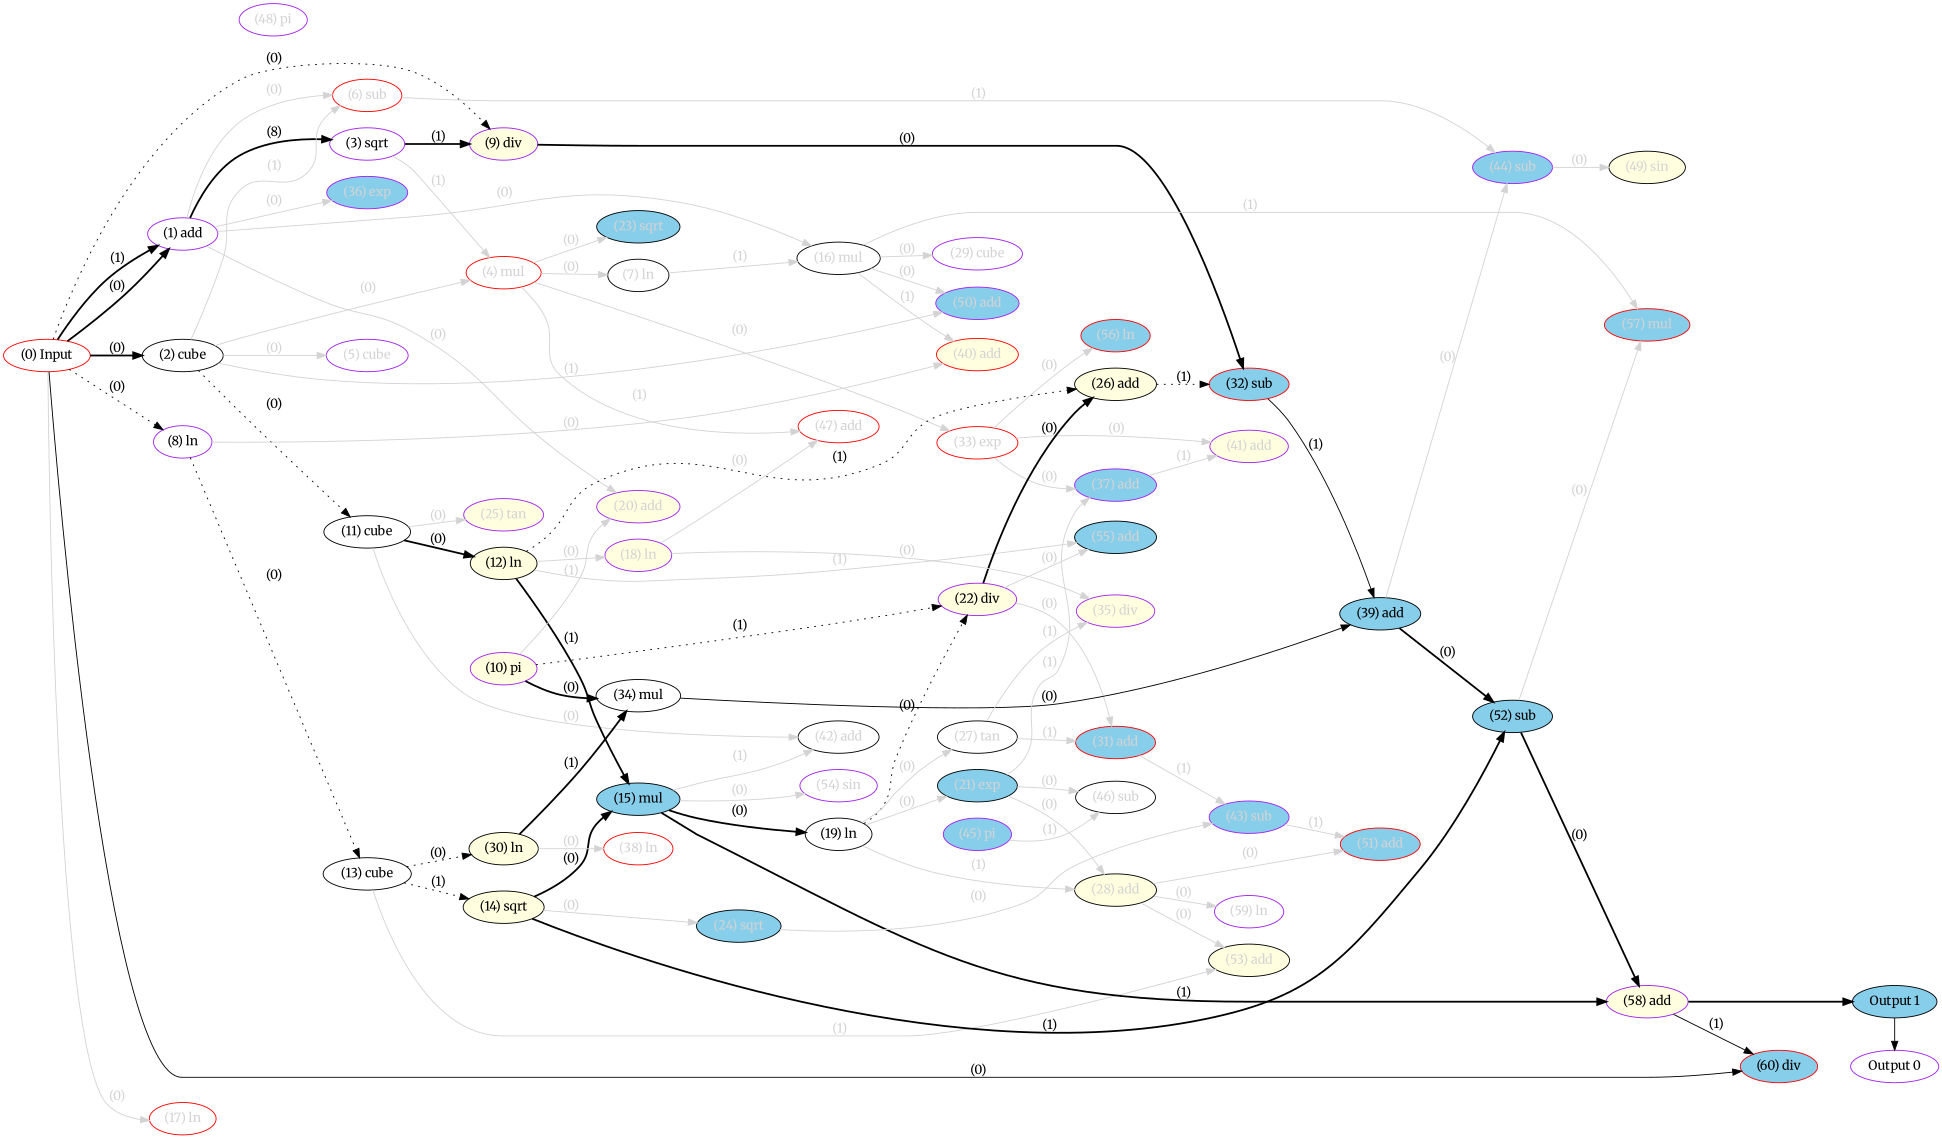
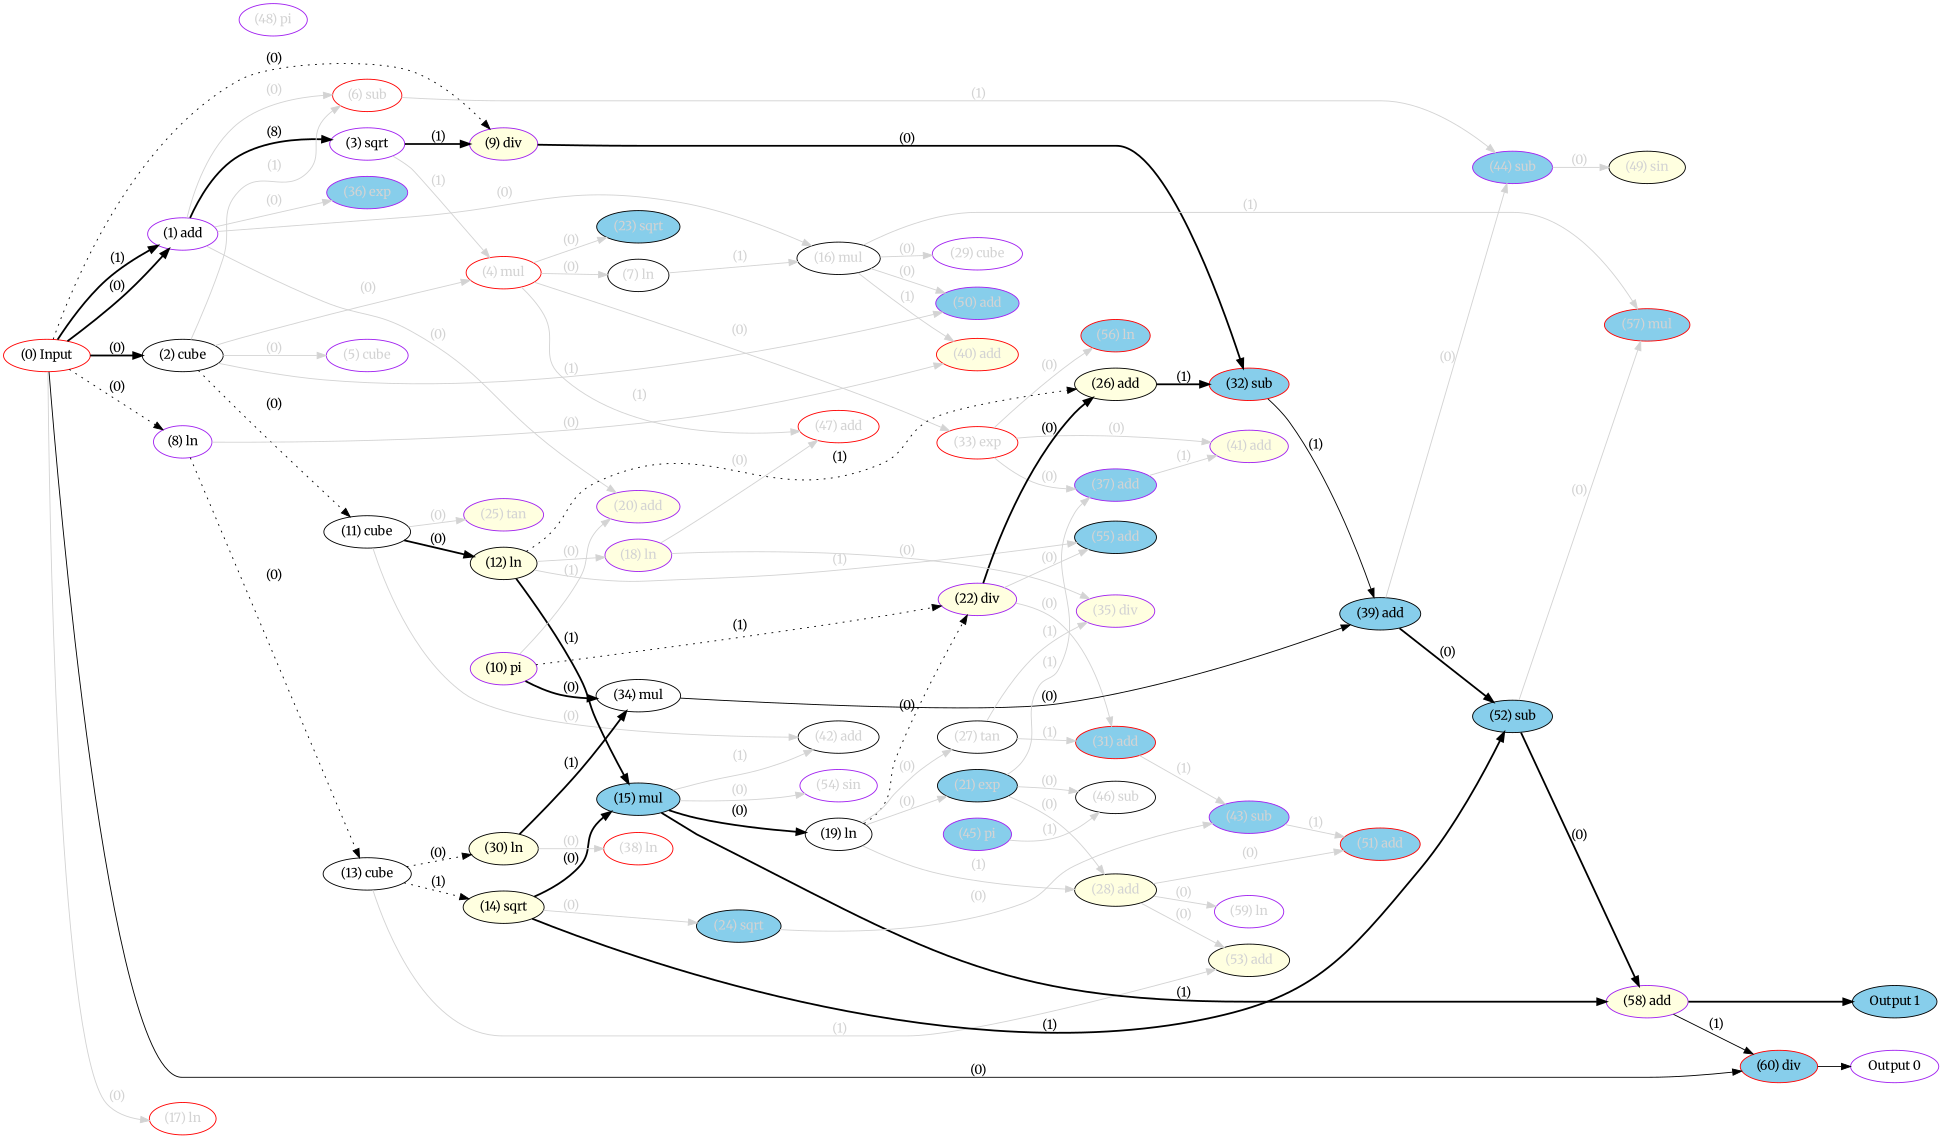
  digraph {
    fontname=Merriweather
    rankdir=LR
    node [color=black fillcolor=white fontcolor=lightgrey fontname=Merriweather labelfontcolor=lightgrey style=filled]
    edge [bold=true color=lightgrey fontcolor=lightgrey fontname=Merriweather labelfontcolor=lightgrey]
    n1 [color=red fontcolor=black label="(0) Input" labelfontcolor=black]
    n2 [color=purple fontcolor=black label="Output 0" labelfontcolor=black]
    n3 [fillcolor=skyblue fontcolor=black label="Output 1" labelfontcolor=black]
    n4 [color=purple fontcolor=black label="(1) add" labelfontcolor=black]
    n5 [fontcolor=black label="(2) cube" labelfontcolor=black]
    n6 [color=purple fontcolor=black label="(8) ln" labelfontcolor=black]
    n7 [color=purple fillcolor=lightyellow fontcolor=black label="(9) div" labelfontcolor=black]
    n8 [color=red label="(17) ln"]
    n9 [color=red fillcolor=skyblue fontcolor=black label="(60) div" labelfontcolor=black]
    n10 [color=purple fontcolor=black label="(3) sqrt" labelfontcolor=black]
    n11 [color=red label="(6) sub"]
    n12 [label="(16) mul"]
    n13 [color=purple fillcolor=lightyellow label="(20) add"]
    n14 [color=purple fillcolor=skyblue label="(36) exp"]
    n15 [color=red label="(4) mul"]
    n16 [color=purple label="(5) cube"]
    n17 [fontcolor=black label="(11) cube" labelfontcolor=black]
    n18 [color=purple fillcolor=skyblue label="(50) add"]
    n19 [fontcolor=black label="(13) cube" labelfontcolor=black]
    n20 [color=red fillcolor=lightyellow label="(40) add"]
    n21 [color=red fillcolor=skyblue fontcolor=black label="(32) sub" labelfontcolor=black]
    n22 [color=purple fillcolor=skyblue label="(44) sub"]
    n23 [color=purple label="(29) cube"]
    n24 [color=red fillcolor=skyblue label="(57) mul"]
    n25 [label="(7) ln"]
    n26 [fillcolor=skyblue label="(23) sqrt"]
    n27 [color=red label="(33) exp"]
    n28 [color=red label="(47) add"]
    n29 [fillcolor=lightyellow fontcolor=black label="(12) ln" labelfontcolor=black]
    n30 [color=purple fillcolor=lightyellow label="(25) tan"]
    n31 [label="(42) add"]
    n32 [color=purple fillcolor=skyblue label="(37) add"]
    n33 [color=purple fillcolor=lightyellow label="(41) add"]
    n34 [color=red fillcolor=skyblue label="(56) ln"]
    n35 [fillcolor=lightyellow label="(49) sin"]
    n36 [fillcolor=lightyellow fontcolor=black label="(14) sqrt" labelfontcolor=black]
    n37 [fillcolor=lightyellow fontcolor=black label="(30) ln" labelfontcolor=black]
    n38 [fillcolor=lightyellow label="(53) add"]
    n39 [fillcolor=skyblue fontcolor=black label="(39) add" labelfontcolor=black]
    n40 [color=purple fillcolor=lightyellow fontcolor=black label="(10) pi" labelfontcolor=black]
    n41 [color=purple fillcolor=lightyellow fontcolor=black label="(22) div" labelfontcolor=black]
    n42 [fontcolor=black label="(34) mul" labelfontcolor=black]
    n43 [fillcolor=lightyellow fontcolor=black label="(26) add" labelfontcolor=black]
    n44 [fillcolor=skyblue label="(55) add"]
    n45 [color=red fillcolor=skyblue label="(31) add"]
    n46 [fillcolor=skyblue fontcolor=black label="(15) mul" labelfontcolor=black]
    n47 [color=purple fillcolor=lightyellow label="(18) ln"]
    n48 [fontcolor=black label="(19) ln" labelfontcolor=black]
    n49 [color=purple label="(54) sin"]
    n50 [color=purple fillcolor=lightyellow fontcolor=black label="(58) add" labelfontcolor=black]
    n51 [color=purple fillcolor=lightyellow label="(35) div"]
    n52 [fillcolor=skyblue label="(24) sqrt"]
    n53 [fillcolor=skyblue fontcolor=black label="(52) sub" labelfontcolor=black]
    n54 [color=red label="(38) ln"]
    n55 [color=purple fillcolor=skyblue label="(43) sub"]
    n56 [fillcolor=skyblue label="(21) exp"]
    n57 [label="(27) tan"]
    n58 [fillcolor=lightyellow label="(28) add"]
    n59 [label="(46) sub"]
    n60 [color=red fillcolor=skyblue label="(51) add"]
    n61 [color=purple label="(59) ln"]
    n62 [color=purple fillcolor=skyblue label="(45) pi"]
    n63 [color=purple label="(48) pi"]
    subgraph sub_1 {
      rank=source
      n1
    }
    subgraph sub_2 {
      rank=max
      n2
      n3
    }
    n1 -> n4 [color=black fontcolor=black label=" (0)" labelfontcolor=black style=bold]
    n1 -> n4 [color=black fontcolor=black label=" (1)" labelfontcolor=black style=bold]
    n1 -> n5 [color=black fontcolor=black label=" (0)" labelfontcolor=black style=bold]
    n1 -> n6 [color=black fontcolor=black label=" (0)" labelfontcolor=black style=dotted]
    n1 -> n7 [color=black fontcolor=black label=" (0)" labelfontcolor=black style=dotted]
    n1 -> n8 [label=" (0)"]
    n1 -> n9 [color=black fontcolor=black label=" (0)" labelfontcolor=black style=solid]
    n4 -> n10 [color=black fontcolor=black label=" (8)" labelfontcolor=black style=bold]
    n4 -> n11 [label=" (0)"]
    n4 -> n12 [label=" (0)"]
    n4 -> n13 [label=" (0)"]
    n4 -> n14 [label=" (0)"]
    n5 -> n11 [label=" (1)"]
    n5 -> n15 [label=" (0)"]
    n5 -> n16 [label=" (0)"]
    n5 -> n17 [color=black fontcolor=black label=" (0)" labelfontcolor=black style=dotted]
    n5 -> n18 [label=" (1)"]
    n6 -> n19 [color=black fontcolor=black label=" (0)" labelfontcolor=black style=dotted]
    n6 -> n20 [label=" (0)"]
    n7 -> n21 [color=black fontcolor=black label=" (0)" labelfontcolor=black style=bold]
-   n3 -> n2 [color=black fontcolor=black labelfontcolor=black style=solid]
+   n9 -> n2 [color=black fontcolor=black labelfontcolor=black style=solid]
    n10 -> n7 [color=black fontcolor=black label=" (1)" labelfontcolor=black style=bold]
    n10 -> n15 [label=" (1)"]
    n11 -> n22 [label=" (1)"]
    n12 -> n18 [label=" (0)"]
    n12 -> n20 [label=" (1)"]
    n12 -> n23 [label=" (0)"]
    n12 -> n24 [label=" (1)"]
    n15 -> n25 [label=" (0)"]
    n15 -> n26 [label=" (0)"]
    n15 -> n27 [label=" (0)"]
    n15 -> n28 [label=" (1)"]
    n17 -> n29 [color=black fontcolor=black label=" (0)" labelfontcolor=black style=bold]
    n17 -> n30 [label=" (0)"]
    n17 -> n31 [label=" (0)"]
    n19 -> n36 [color=black fontcolor=black label=" (1)" labelfontcolor=black style=dotted]
    n19 -> n37 [color=black fontcolor=black label=" (0)" labelfontcolor=black style=dotted]
    n19 -> n38 [label=" (1)"]
    n21 -> n39 [color=black fontcolor=black label=" (1)" labelfontcolor=black style=solid]
    n22 -> n35 [label=" (0)"]
    n25 -> n12 [label=" (1)"]
    n27 -> n32 [label=" (0)"]
    n27 -> n33 [label=" (0)"]
    n27 -> n34 [label=" (0)"]
    n29 -> n43 [color=black fontcolor=black label=" (1)" labelfontcolor=black style=dotted]
    n29 -> n44 [label=" (1)"]
    n29 -> n46 [color=black fontcolor=black label=" (1)" labelfontcolor=black style=bold]
    n29 -> n47 [label=" (0)"]
    n32 -> n33 [label=" (1)"]
    n36 -> n46 [color=black fontcolor=black label=" (0)" labelfontcolor=black style=bold]
    n36 -> n52 [label=" (0)"]
    n36 -> n53 [color=black fontcolor=black label=" (1)" labelfontcolor=black style=bold]
    n37 -> n42 [color=black fontcolor=black label=" (1)" labelfontcolor=black style=bold]
    n37 -> n54 [label=" (0)"]
    n39 -> n22 [label=" (0)"]
    n39 -> n53 [color=black fontcolor=black label=" (0)" labelfontcolor=black style=bold]
    n40 -> n13 [label=" (1)"]
    n40 -> n41 [color=black fontcolor=black label=" (1)" labelfontcolor=black style=dotted]
    n40 -> n42 [color=black fontcolor=black label=" (0)" labelfontcolor=black style=bold]
    n41 -> n43 [color=black fontcolor=black label=" (0)" labelfontcolor=black style=bold]
    n41 -> n44 [label=" (0)"]
    n41 -> n45 [label=" (0)"]
    n42 -> n39 [color=black fontcolor=black label=" (0)" labelfontcolor=black style=solid]
-   n43 -> n21 [color=black fontcolor=black label=" (1)" labelfontcolor=black style=dotted]
+   n43 -> n21 [color=black fontcolor=black label=" (1)" labelfontcolor=black style=bold]
    n45 -> n55 [label=" (1)"]
    n46 -> n31 [label=" (1)"]
    n46 -> n48 [color=black fontcolor=black label=" (0)" labelfontcolor=black style=bold]
    n46 -> n49 [label=" (0)"]
    n46 -> n50 [color=black fontcolor=black label=" (1)" labelfontcolor=black style=bold]
    n47 -> n28 [label=" (0)"]
    n47 -> n51 [label=" (0)"]
    n48 -> n41 [color=black fontcolor=black label=" (0)" labelfontcolor=black style=dotted]
    n48 -> n56 [label=" (0)"]
    n48 -> n57 [label=" (0)"]
    n48 -> n58 [label=" (1)"]
    n50 -> n3 [color=black fontcolor=black labelfontcolor=black style=bold]
    n50 -> n9 [color=black fontcolor=black label=" (1)" labelfontcolor=black style=solid]
    n52 -> n55 [label=" (0)"]
    n53 -> n24 [label=" (0)"]
    n53 -> n50 [color=black fontcolor=black label=" (0)" labelfontcolor=black style=bold]
    n55 -> n60 [label=" (1)"]
    n56 -> n32 [label=" (1)"]
    n56 -> n58 [label=" (0)"]
    n56 -> n59 [label=" (0)"]
    n57 -> n45 [label=" (1)"]
    n57 -> n51 [label=" (1)"]
    n58 -> n38 [label=" (0)"]
    n58 -> n60 [label=" (0)"]
    n58 -> n61 [label=" (0)"]
    n62 -> n59 [label=" (1)"]
  }
